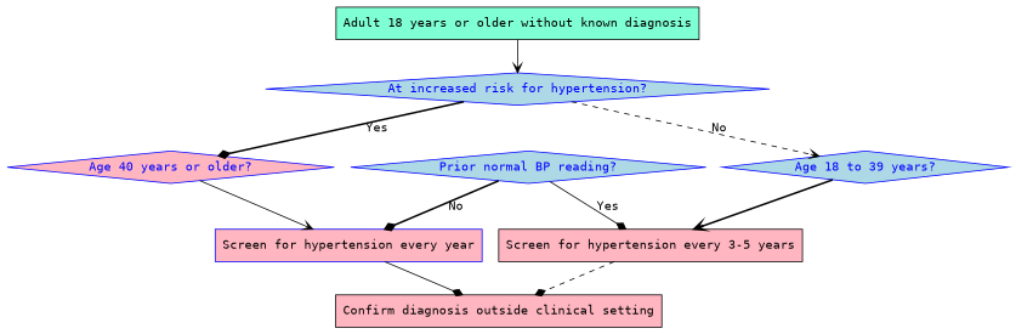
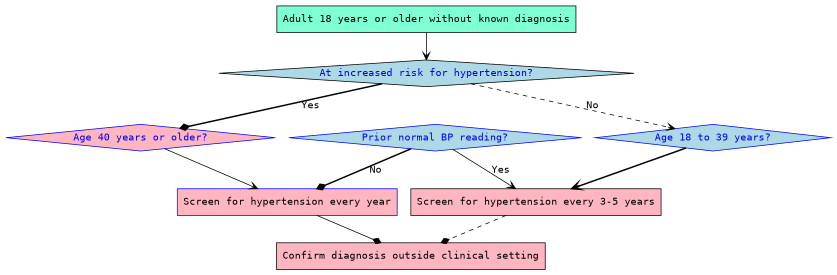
  digraph {
    fontname="DejaVu Sans Mono"
    rankdir=TB
    node [color=blue fillcolor=lightpink fontcolor=black fontname="DejaVu Sans Mono" shape=box style=filled]
    edge [arrowhead=vee fontname="DejaVu Sans Mono" style=solid]
    n1 [color=black fillcolor=aquamarine label="Adult 18 years or older without known diagnosis"]
-   n2 [fillcolor=lightblue fontcolor=blue label="At increased risk for hypertension?" shape=diamond]
+   n2 [color=black fillcolor=lightblue fontcolor=blue label="At increased risk for hypertension?" shape=diamond]
    n3 [fontcolor=blue label="Age 40 years or older?" shape=diamond]
    n4 [fillcolor=lightblue fontcolor=blue label="Age 18 to 39 years?" shape=diamond]
    n5 [label="Screen for hypertension every year"]
    n6 [color=black label="Screen for hypertension every 3-5 years"]
    n7 [color=black label="Confirm diagnosis outside clinical setting"]
    n8 [fillcolor=lightblue fontcolor=blue label="Prior normal BP reading?" shape=diamond]
    n1 -> n2
    n2 -> n3 [arrowhead=diamond label=Yes style=bold]
    n2 -> n4 [label=No style=dashed]
    n3 -> n5
    n4 -> n6 [style=bold]
    n5 -> n7 [arrowhead=diamond]
    n6 -> n7 [arrowhead=diamond style=dashed]
    n8 -> n5 [arrowhead=diamond label=No style=bold]
-   n8 -> n6 [arrowhead=diamond label=Yes]
+   n8 -> n6 [label=Yes]
  }
